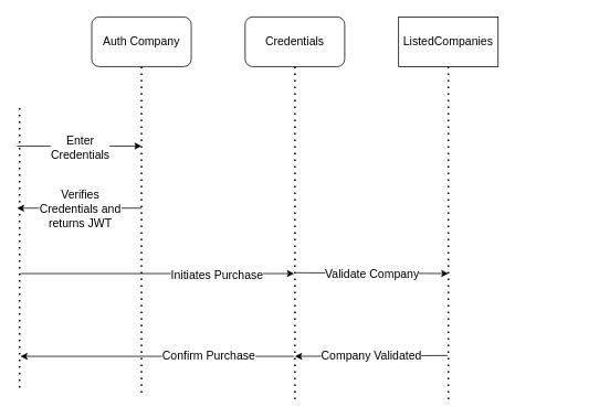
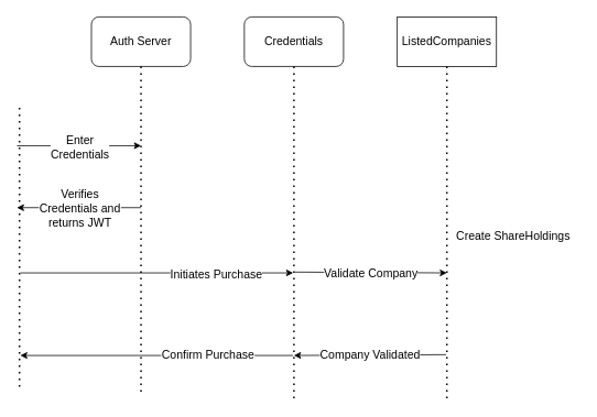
  <mxCell id="0" />
  <mxCell id="1" parent="0" />
  <mxCell id="2" value="" style="endArrow=none;dashed=1;html=1;dashPattern=1 3;strokeWidth=2;rounded=0;" parent="1" edge="1"><mxGeometry width="50" height="50" relative="1" as="geometry"><mxPoint x="23" y="130" as="sourcePoint" /><mxPoint x="23" y="470" as="targetPoint" /></mxGeometry></mxCell>
- <mxCell id="3" value="&lt;font style=&quot;font-size: 14px;&quot;&gt;Auth Company&lt;/font&gt;" style="rounded=1;whiteSpace=wrap;html=1;" parent="1" vertex="1"><mxGeometry x="110" y="20" width="120" height="60" as="geometry" /></mxCell>
+ <mxCell id="3" value="&lt;font style=&quot;font-size: 14px;&quot;&gt;Auth Server&lt;/font&gt;" style="rounded=1;whiteSpace=wrap;html=1;" parent="1" vertex="1"><mxGeometry x="110" y="20" width="120" height="60" as="geometry" /></mxCell>
  <mxCell id="4" value="" style="endArrow=none;dashed=1;html=1;dashPattern=1 3;strokeWidth=2;rounded=0;exitX=0.5;exitY=1;exitDx=0;exitDy=0;" parent="1" source="3" edge="1"><mxGeometry width="50" height="50" relative="1" as="geometry"><mxPoint x="180" y="200" as="sourcePoint" /><mxPoint x="170" y="480" as="targetPoint" /></mxGeometry></mxCell>
  <mxCell id="5" value="&lt;font style=&quot;font-size: 14px;&quot;&gt;Credentials&lt;/font&gt;" style="rounded=1;whiteSpace=wrap;html=1;" parent="1" vertex="1"><mxGeometry x="295" y="20" width="120" height="60" as="geometry" /></mxCell>
  <mxCell id="6" value="" style="endArrow=none;dashed=1;html=1;dashPattern=1 3;strokeWidth=2;rounded=0;exitX=0.5;exitY=1;exitDx=0;exitDy=0;" parent="1" source="5" edge="1"><mxGeometry width="50" height="50" relative="1" as="geometry"><mxPoint x="365" y="203" as="sourcePoint" /><mxPoint x="355" y="483" as="targetPoint" /></mxGeometry></mxCell>
  <mxCell id="7" value="&lt;font style=&quot;font-size: 14px;&quot;&gt;ListedCompanies&lt;/font&gt;" style="whiteSpace=wrap;html=1;rounded=0;" parent="1" vertex="1"><mxGeometry x="480" y="20" width="120" height="60" as="geometry" /></mxCell>
  <mxCell id="8" value="" style="endArrow=none;dashed=1;html=1;dashPattern=1 3;strokeWidth=2;rounded=0;exitX=0.5;exitY=1;exitDx=0;exitDy=0;" parent="1" source="7" edge="1"><mxGeometry width="50" height="50" relative="1" as="geometry"><mxPoint x="550" y="203" as="sourcePoint" /><mxPoint x="540" y="483" as="targetPoint" /></mxGeometry></mxCell>
  <mxCell id="9" value="" style="endArrow=classic;html=1;rounded=0;" parent="1" edge="1"><mxGeometry width="50" height="50" relative="1" as="geometry"><mxPoint x="20" y="176" as="sourcePoint" /><mxPoint x="170" y="176" as="targetPoint" /></mxGeometry></mxCell>
  <mxCell id="10" value="&lt;font style=&quot;font-size: 14px;&quot;&gt;Enter&lt;/font&gt;&lt;div&gt;&lt;font style=&quot;font-size: 14px;&quot;&gt;Credentials&lt;/font&gt;&lt;/div&gt;" style="edgeLabel;html=1;align=center;verticalAlign=middle;resizable=0;points=[];" parent="9" vertex="1" connectable="0"><mxGeometry x="-0.004" y="-1" relative="1" as="geometry"><mxPoint as="offset" /></mxGeometry></mxCell>
  <mxCell id="11" value="" style="endArrow=classic;html=1;rounded=0;" parent="1" edge="1"><mxGeometry width="50" height="50" relative="1" as="geometry"><mxPoint x="170" y="251" as="sourcePoint" /><mxPoint x="20" y="251" as="targetPoint" /></mxGeometry></mxCell>
  <mxCell id="12" value="&lt;font style=&quot;font-size: 14px;&quot;&gt;Verifies&lt;/font&gt;&lt;div&gt;&lt;font style=&quot;font-size: 14px;&quot;&gt;Credentials&amp;nbsp;&lt;/font&gt;&lt;span style=&quot;font-size: 14px; background-color: light-dark(#ffffff, var(--ge-dark-color, #121212)); color: light-dark(rgb(0, 0, 0), rgb(255, 255, 255));&quot;&gt;and&lt;/span&gt;&lt;/div&gt;&lt;div&gt;&lt;span style=&quot;font-size: 14px; background-color: light-dark(#ffffff, var(--ge-dark-color, #121212)); color: light-dark(rgb(0, 0, 0), rgb(255, 255, 255));&quot;&gt;returns JWT&lt;/span&gt;&lt;/div&gt;" style="edgeLabel;html=1;align=center;verticalAlign=middle;resizable=0;points=[];" parent="11" vertex="1" connectable="0"><mxGeometry x="-0.004" y="-1" relative="1" as="geometry"><mxPoint y="1" as="offset" /></mxGeometry></mxCell>
  <mxCell id="13" value="" style="endArrow=classic;html=1;rounded=0;" parent="1" edge="1"><mxGeometry width="50" height="50" relative="1" as="geometry"><mxPoint x="24" y="330" as="sourcePoint" /><mxPoint x="354" y="330" as="targetPoint" /></mxGeometry></mxCell>
  <mxCell id="14" value="&lt;font style=&quot;font-size: 14px;&quot;&gt;Initiates Purchase&lt;/font&gt;" style="edgeLabel;html=1;align=center;verticalAlign=middle;resizable=0;points=[];" parent="13" vertex="1" connectable="0"><mxGeometry x="-0.004" y="-1" relative="1" as="geometry"><mxPoint x="72" as="offset" /></mxGeometry></mxCell>
  <mxCell id="15" value="" style="endArrow=classic;html=1;rounded=0;" parent="1" edge="1"><mxGeometry width="50" height="50" relative="1" as="geometry"><mxPoint x="356" y="329" as="sourcePoint" /><mxPoint x="540" y="330" as="targetPoint" /></mxGeometry></mxCell>
  <mxCell id="16" value="&lt;font style=&quot;font-size: 14px;&quot;&gt;Validate Company&lt;/font&gt;" style="edgeLabel;html=1;align=center;verticalAlign=middle;resizable=0;points=[];" parent="15" vertex="1" connectable="0"><mxGeometry x="-0.004" y="-1" relative="1" as="geometry"><mxPoint as="offset" /></mxGeometry></mxCell>
  <mxCell id="17" value="" style="endArrow=classic;html=1;rounded=0;" parent="1" edge="1"><mxGeometry width="50" height="50" relative="1" as="geometry"><mxPoint x="539" y="429" as="sourcePoint" /><mxPoint x="355" y="430" as="targetPoint" /></mxGeometry></mxCell>
  <mxCell id="18" value="&lt;font style=&quot;font-size: 14px;&quot;&gt;Company Validated&lt;/font&gt;" style="edgeLabel;html=1;align=center;verticalAlign=middle;resizable=0;points=[];" parent="17" vertex="1" connectable="0"><mxGeometry x="-0.004" y="-1" relative="1" as="geometry"><mxPoint as="offset" /></mxGeometry></mxCell>
  <mxCell id="19" value="" style="endArrow=classic;html=1;rounded=0;" parent="1" edge="1"><mxGeometry width="50" height="50" relative="1" as="geometry"><mxPoint x="354" y="430" as="sourcePoint" /><mxPoint x="24" y="430" as="targetPoint" /></mxGeometry></mxCell>
  <mxCell id="20" value="&lt;font style=&quot;font-size: 14px;&quot;&gt;Confirm Purchase&lt;/font&gt;" style="edgeLabel;html=1;align=center;verticalAlign=middle;resizable=0;points=[];" parent="19" vertex="1" connectable="0"><mxGeometry x="-0.004" y="-1" relative="1" as="geometry"><mxPoint x="60" as="offset" /></mxGeometry></mxCell>
+ <mxCell id="21" value="&lt;font style=&quot;font-size: 14px;&quot;&gt;Create ShareHoldings&lt;/font&gt;" style="text;html=1;align=center;verticalAlign=middle;resizable=0;points=[];autosize=1;strokeColor=none;fillColor=none;" parent="1" vertex="1"><mxGeometry x="540" y="270" width="160" height="30" as="geometry" /></mxCell>
